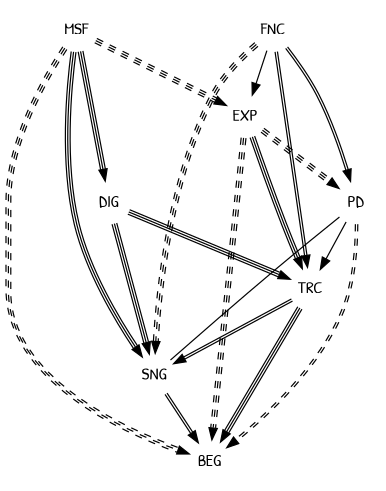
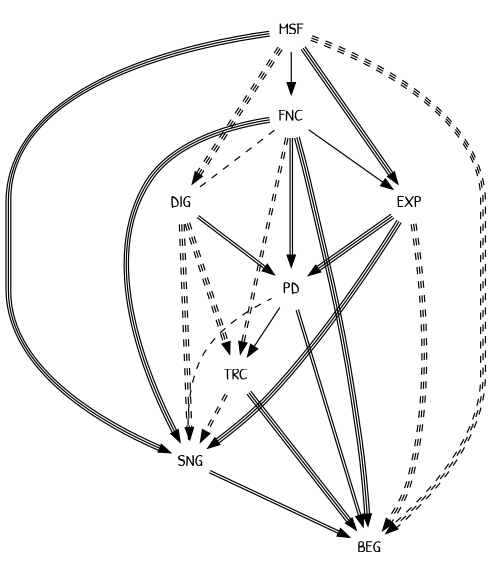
  digraph {
    fontname="Patrick Hand"
    node [color=white fixedsize=true fontname="Patrick Hand" margin=0.5 shape=circle]
    edge [fontname="Patrick Hand" color="black:black:black"]
    MSF [width=.5]
    FNC [width=.5]
    DIG [width=.5]
    EXP [width=.5]
    BEG [width=.5]
    SNG [width=.5]
    PD [width=.5]
    TRC [width=.5]
-   MSF -> DIG
-   MSF -> EXP [style=dashed]
+   MSF -> FNC [color=""]
+   MSF -> DIG [style=dashed]
+   MSF -> EXP
    MSF -> BEG [style=dashed]
    MSF -> SNG
+   FNC -> DIG [constraint=false dir=none style=dashed color=""]
    FNC -> EXP [color=""]
-   FNC -> SNG [style=dashed]
+   FNC -> BEG
+   FNC -> SNG
    FNC -> PD [color="black:black"]
-   FNC -> TRC [color="black:black"]
-   DIG -> SNG
-   DIG -> TRC
+   FNC -> TRC [color="black:black" style=dashed]
+   DIG -> SNG [style=dashed]
+   DIG -> PD [color="black:black"]
+   DIG -> TRC [style=dashed]
    EXP -> BEG [style=dashed]
-   EXP -> PD [style=dashed]
-   EXP -> TRC
+   EXP -> PD
+   EXP -> SNG
    SNG -> BEG [color="black:black"]
-   SNG -> PD [constraint=false dir=none style=solid color=""]
-   PD -> BEG [color="black:black" style=dashed]
+   SNG -> PD [constraint=false dir=none style=dashed color=""]
+   PD -> BEG [color="black:black"]
    PD -> TRC [color=""]
    TRC -> BEG
-   TRC -> SNG [color="black:black"]
+   TRC -> SNG [color="black:black" style=dashed]
  }
